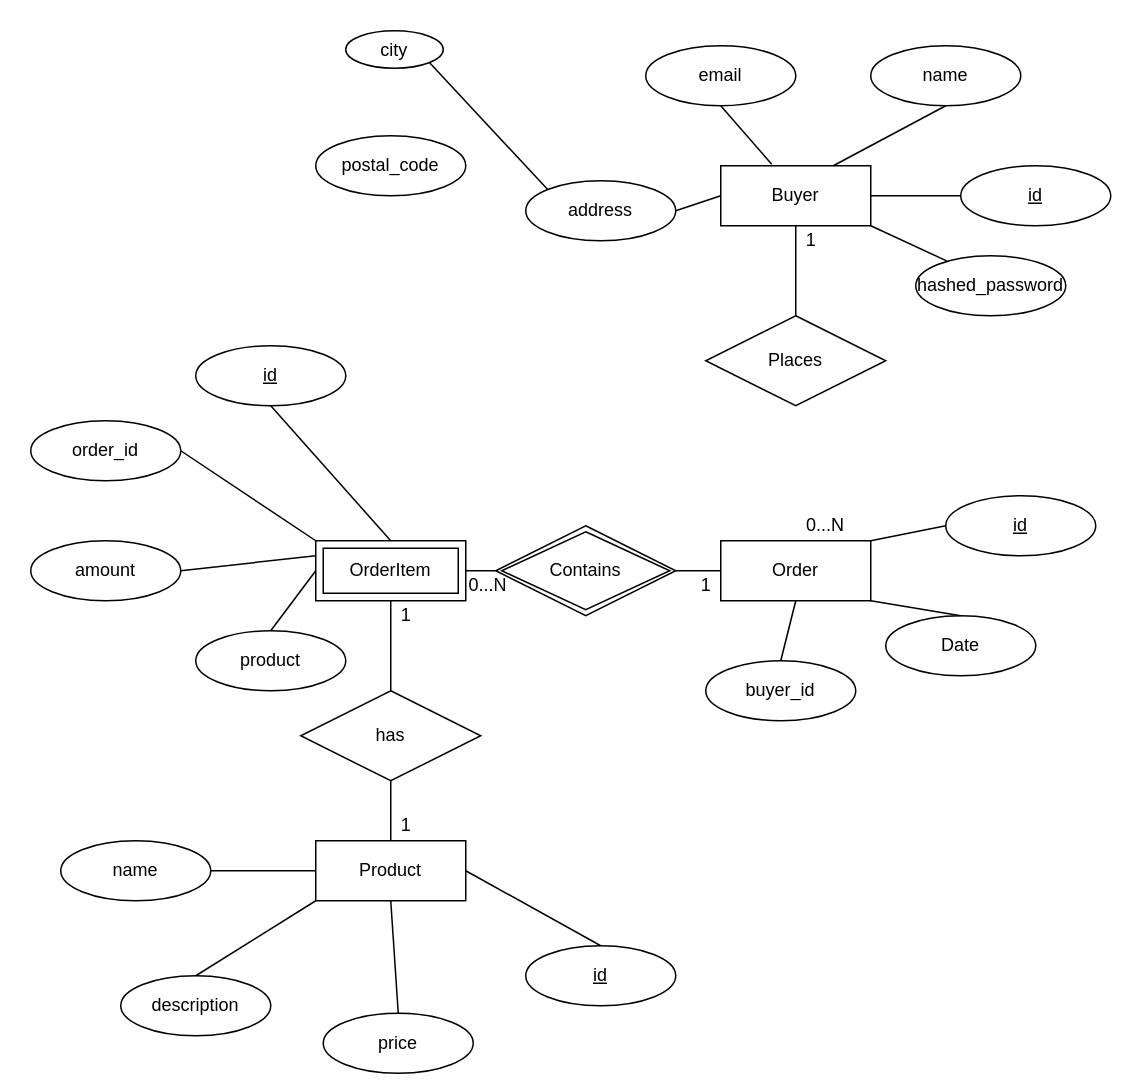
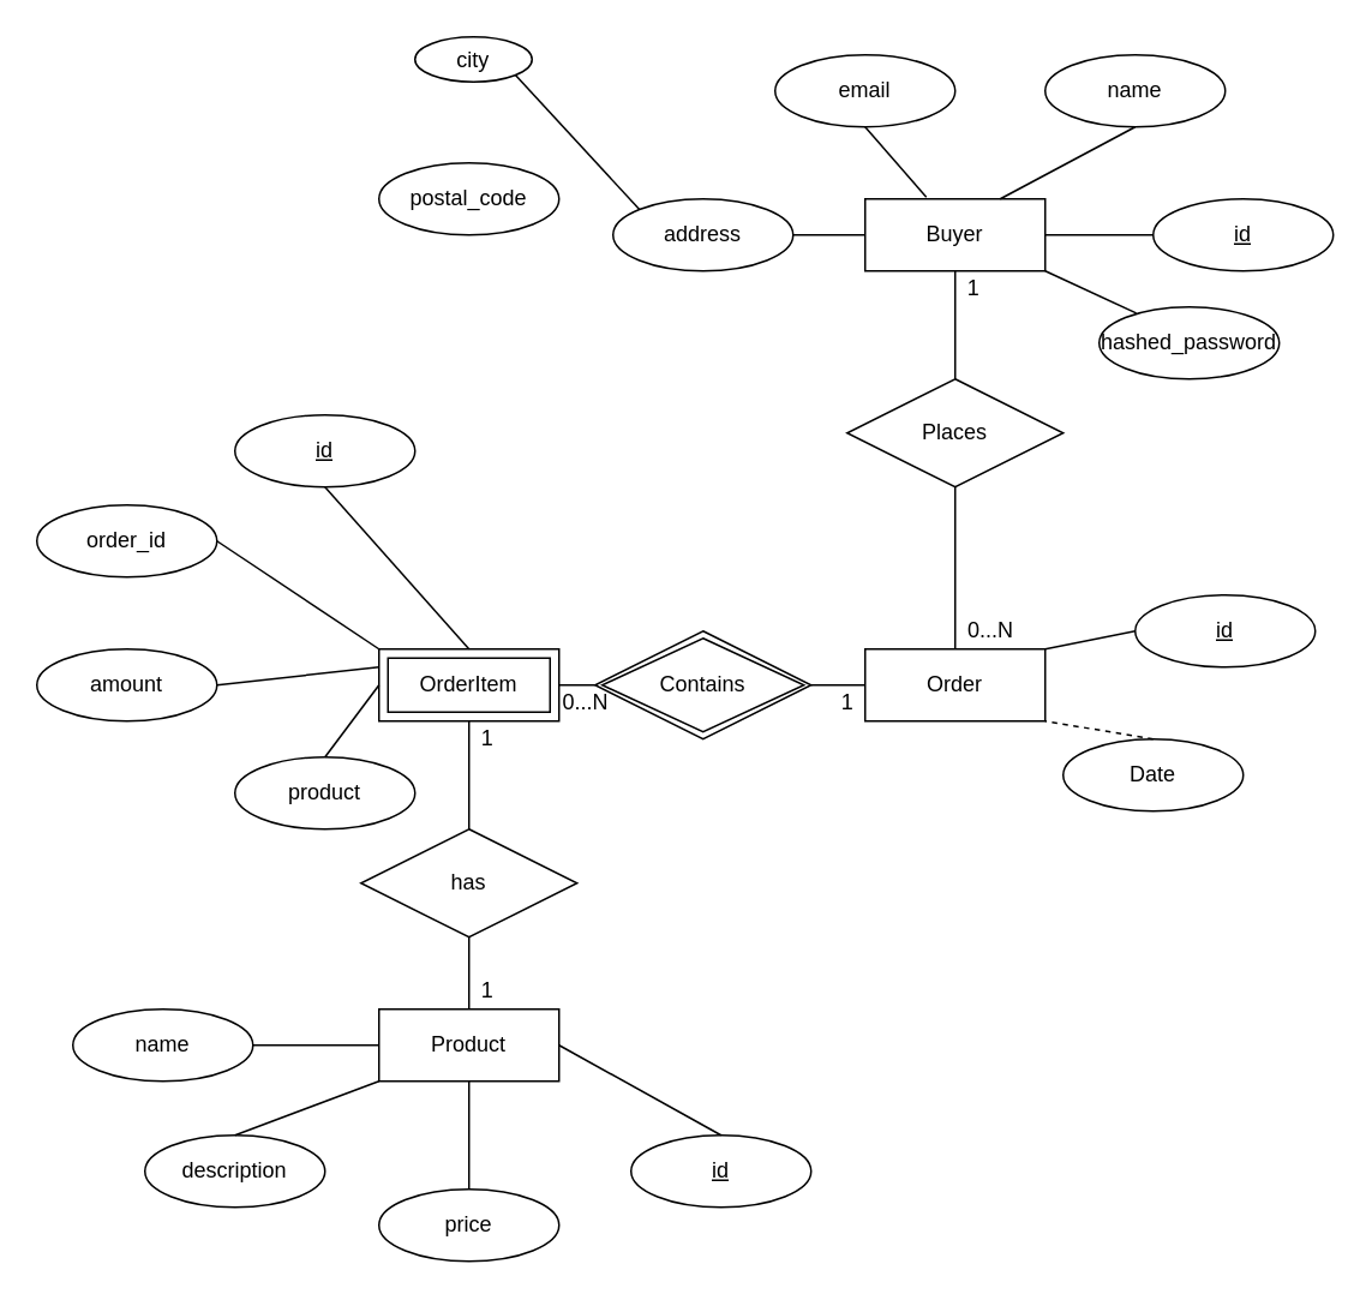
  <mxCell id="0" />
  <mxCell id="1" parent="0" />
  <mxCell id="2" value="OrderItem" style="shape=ext;margin=3;double=1;whiteSpace=wrap;html=1;align=center;" vertex="1" parent="1"><mxGeometry x="210" y="360" width="100" height="40" as="geometry" /></mxCell>
  <mxCell id="3" value="Order" style="whiteSpace=wrap;html=1;align=center;" vertex="1" parent="1"><mxGeometry x="480" y="360" width="100" height="40" as="geometry" /></mxCell>
  <mxCell id="4" value="Buyer" style="whiteSpace=wrap;html=1;align=center;" vertex="1" parent="1"><mxGeometry x="480" y="110" width="100" height="40" as="geometry" /></mxCell>
  <mxCell id="5" value="Product" style="whiteSpace=wrap;html=1;align=center;" vertex="1" parent="1"><mxGeometry x="210" y="560" width="100" height="40" as="geometry" /></mxCell>
  <mxCell id="6" value="has" style="shape=rhombus;perimeter=rhombusPerimeter;whiteSpace=wrap;html=1;align=center;" vertex="1" parent="1"><mxGeometry x="200" y="460" width="120" height="60" as="geometry" /></mxCell>
  <mxCell id="7" value="" style="endArrow=none;html=1;entryX=0.5;entryY=0;entryDx=0;entryDy=0;exitX=0.5;exitY=1;exitDx=0;exitDy=0;" edge="1" parent="1" source="6" target="5"><mxGeometry width="50" height="50" relative="1" as="geometry"><mxPoint x="370" y="370" as="sourcePoint" /><mxPoint x="420" y="320" as="targetPoint" /></mxGeometry></mxCell>
  <mxCell id="8" value="" style="endArrow=none;html=1;exitX=0.5;exitY=1;exitDx=0;exitDy=0;" edge="1" parent="1" source="2"><mxGeometry width="50" height="50" relative="1" as="geometry"><mxPoint x="490" y="400" as="sourcePoint" /><mxPoint x="260" y="460" as="targetPoint" /></mxGeometry></mxCell>
  <mxCell id="9" value="" style="endArrow=none;html=1;entryX=0;entryY=0.5;entryDx=0;entryDy=0;exitX=1;exitY=0.5;exitDx=0;exitDy=0;" edge="1" parent="1" source="14" target="3"><mxGeometry width="50" height="50" relative="1" as="geometry"><mxPoint x="455" y="410" as="sourcePoint" /><mxPoint x="420" y="320" as="targetPoint" /></mxGeometry></mxCell>
  <mxCell id="10" value="" style="endArrow=none;html=1;exitX=1;exitY=0.5;exitDx=0;exitDy=0;entryX=0;entryY=0.5;entryDx=0;entryDy=0;" edge="1" parent="1" source="2" target="14"><mxGeometry width="50" height="50" relative="1" as="geometry"><mxPoint x="370" y="370" as="sourcePoint" /><mxPoint x="330" y="410" as="targetPoint" /></mxGeometry></mxCell>
  <mxCell id="11" value="Places" style="shape=rhombus;perimeter=rhombusPerimeter;whiteSpace=wrap;html=1;align=center;" vertex="1" parent="1"><mxGeometry x="470" y="210" width="120" height="60" as="geometry" /></mxCell>
+ <mxCell id="12" value="" style="endArrow=none;html=1;entryX=0.5;entryY=1;entryDx=0;entryDy=0;exitX=0.5;exitY=0;exitDx=0;exitDy=0;" edge="1" parent="1" source="3" target="11"><mxGeometry width="50" height="50" relative="1" as="geometry"><mxPoint x="370" y="370" as="sourcePoint" /><mxPoint x="420" y="320" as="targetPoint" /></mxGeometry></mxCell>
  <mxCell id="13" value="" style="endArrow=none;html=1;entryX=0.5;entryY=1;entryDx=0;entryDy=0;exitX=0.5;exitY=0;exitDx=0;exitDy=0;" edge="1" parent="1" source="11" target="4"><mxGeometry width="50" height="50" relative="1" as="geometry"><mxPoint x="370" y="370" as="sourcePoint" /><mxPoint x="420" y="320" as="targetPoint" /></mxGeometry></mxCell>
  <mxCell id="14" value="Contains" style="shape=rhombus;double=1;perimeter=rhombusPerimeter;whiteSpace=wrap;html=1;align=center;" vertex="1" parent="1"><mxGeometry x="330" y="350" width="120" height="60" as="geometry" /></mxCell>
  <mxCell id="15" value="1" style="text;html=1;align=center;verticalAlign=middle;resizable=0;points=[];autosize=1;" vertex="1" parent="1"><mxGeometry x="260" y="400" width="20" height="20" as="geometry" /></mxCell>
  <mxCell id="16" value="1" style="text;html=1;align=center;verticalAlign=middle;resizable=0;points=[];autosize=1;" vertex="1" parent="1"><mxGeometry x="260" y="540" width="20" height="20" as="geometry" /></mxCell>
  <mxCell id="17" value="0...N" style="text;html=1;strokeColor=none;fillColor=none;align=center;verticalAlign=middle;whiteSpace=wrap;rounded=0;" vertex="1" parent="1"><mxGeometry x="310" y="380" width="30" height="20" as="geometry" /></mxCell>
  <mxCell id="18" value="1" style="text;html=1;align=center;verticalAlign=middle;resizable=0;points=[];autosize=1;" vertex="1" parent="1"><mxGeometry x="460" y="380" width="20" height="20" as="geometry" /></mxCell>
  <mxCell id="19" value="0...N" style="text;html=1;strokeColor=none;fillColor=none;align=center;verticalAlign=middle;whiteSpace=wrap;rounded=0;" vertex="1" parent="1"><mxGeometry x="530" y="340" width="40" height="20" as="geometry" /></mxCell>
  <mxCell id="20" value="1" style="text;html=1;align=center;verticalAlign=middle;resizable=0;points=[];autosize=1;" vertex="1" parent="1"><mxGeometry x="530" y="150" width="20" height="20" as="geometry" /></mxCell>
  <mxCell id="21" value="name" style="ellipse;whiteSpace=wrap;html=1;align=center;" vertex="1" parent="1"><mxGeometry x="40" y="560" width="100" height="40" as="geometry" /></mxCell>
- <mxCell id="22" value="description" style="ellipse;whiteSpace=wrap;html=1;align=center;" vertex="1" parent="1"><mxGeometry x="80" y="650" width="100" height="40" as="geometry" /></mxCell>
- <mxCell id="23" value="price" style="ellipse;whiteSpace=wrap;html=1;align=center;" vertex="1" parent="1"><mxGeometry x="215" y="675" width="100" height="40" as="geometry" /></mxCell>
+ <mxCell id="22" value="description" style="ellipse;whiteSpace=wrap;html=1;align=center;" vertex="1" parent="1"><mxGeometry x="80" y="630" width="100" height="40" as="geometry" /></mxCell>
+ <mxCell id="23" value="price" style="ellipse;whiteSpace=wrap;html=1;align=center;" vertex="1" parent="1"><mxGeometry x="210" y="660" width="100" height="40" as="geometry" /></mxCell>
  <mxCell id="24" value="id" style="ellipse;whiteSpace=wrap;html=1;align=center;fontStyle=4;" vertex="1" parent="1"><mxGeometry x="350" y="630" width="100" height="40" as="geometry" /></mxCell>
  <mxCell id="25" value="" style="endArrow=none;html=1;exitX=1;exitY=0.5;exitDx=0;exitDy=0;entryX=0;entryY=0.5;entryDx=0;entryDy=0;" edge="1" parent="1" source="21" target="5"><mxGeometry width="50" height="50" relative="1" as="geometry"><mxPoint x="430" y="450" as="sourcePoint" /><mxPoint x="480" y="400" as="targetPoint" /></mxGeometry></mxCell>
  <mxCell id="26" value="" style="endArrow=none;html=1;exitX=0.5;exitY=0;exitDx=0;exitDy=0;entryX=0;entryY=1;entryDx=0;entryDy=0;" edge="1" parent="1" source="22" target="5"><mxGeometry width="50" height="50" relative="1" as="geometry"><mxPoint x="430" y="450" as="sourcePoint" /><mxPoint x="480" y="400" as="targetPoint" /></mxGeometry></mxCell>
  <mxCell id="27" value="" style="endArrow=none;html=1;entryX=0.5;entryY=1;entryDx=0;entryDy=0;exitX=0.5;exitY=0;exitDx=0;exitDy=0;" edge="1" parent="1" source="23" target="5"><mxGeometry width="50" height="50" relative="1" as="geometry"><mxPoint x="240" y="660" as="sourcePoint" /><mxPoint x="290" y="610" as="targetPoint" /></mxGeometry></mxCell>
  <mxCell id="28" value="" style="endArrow=none;html=1;exitX=1;exitY=0.5;exitDx=0;exitDy=0;entryX=0.5;entryY=0;entryDx=0;entryDy=0;" edge="1" parent="1" source="5" target="24"><mxGeometry width="50" height="50" relative="1" as="geometry"><mxPoint x="350" y="620" as="sourcePoint" /><mxPoint x="400" y="570" as="targetPoint" /></mxGeometry></mxCell>
  <mxCell id="29" value="product" style="ellipse;whiteSpace=wrap;html=1;align=center;" vertex="1" parent="1"><mxGeometry x="130" y="420" width="100" height="40" as="geometry" /></mxCell>
  <mxCell id="30" value="amount" style="ellipse;whiteSpace=wrap;html=1;align=center;" vertex="1" parent="1"><mxGeometry x="20" y="360" width="100" height="40" as="geometry" /></mxCell>
  <mxCell id="31" value="id" style="ellipse;whiteSpace=wrap;html=1;align=center;fontStyle=4;" vertex="1" parent="1"><mxGeometry x="130" y="230" width="100" height="40" as="geometry" /></mxCell>
  <mxCell id="32" value="" style="endArrow=none;html=1;entryX=0.5;entryY=1;entryDx=0;entryDy=0;exitX=0.5;exitY=0;exitDx=0;exitDy=0;" edge="1" parent="1" source="2" target="31"><mxGeometry width="50" height="50" relative="1" as="geometry"><mxPoint x="430" y="450" as="sourcePoint" /><mxPoint x="480" y="400" as="targetPoint" /></mxGeometry></mxCell>
  <mxCell id="33" value="" style="endArrow=none;html=1;exitX=0;exitY=0;exitDx=0;exitDy=0;entryX=1;entryY=0.5;entryDx=0;entryDy=0;" edge="1" parent="1" source="2"><mxGeometry width="50" height="50" relative="1" as="geometry"><mxPoint x="160" y="370" as="sourcePoint" /><mxPoint x="120" y="300" as="targetPoint" /></mxGeometry></mxCell>
  <mxCell id="34" value="" style="endArrow=none;html=1;entryX=0;entryY=0.25;entryDx=0;entryDy=0;exitX=1;exitY=0.5;exitDx=0;exitDy=0;" edge="1" parent="1" source="30" target="2"><mxGeometry width="50" height="50" relative="1" as="geometry"><mxPoint x="140" y="410" as="sourcePoint" /><mxPoint x="190" y="360" as="targetPoint" /></mxGeometry></mxCell>
  <mxCell id="35" value="" style="endArrow=none;html=1;exitX=0.5;exitY=0;exitDx=0;exitDy=0;" edge="1" parent="1" source="29"><mxGeometry width="50" height="50" relative="1" as="geometry"><mxPoint x="160" y="430" as="sourcePoint" /><mxPoint x="210" y="380" as="targetPoint" /></mxGeometry></mxCell>
  <mxCell id="36" value="id" style="ellipse;whiteSpace=wrap;html=1;align=center;fontStyle=4;" vertex="1" parent="1"><mxGeometry x="630" y="330" width="100" height="40" as="geometry" /></mxCell>
  <mxCell id="37" value="Date" style="ellipse;whiteSpace=wrap;html=1;align=center;" vertex="1" parent="1"><mxGeometry x="590" y="410" width="100" height="40" as="geometry" /></mxCell>
- <mxCell id="38" value="buyer_id" style="ellipse;whiteSpace=wrap;html=1;align=center;" vertex="1" parent="1"><mxGeometry x="470" y="440" width="100" height="40" as="geometry" /></mxCell>
- <mxCell id="39" value="" style="endArrow=none;html=1;entryX=0.5;entryY=1;entryDx=0;entryDy=0;exitX=0.5;exitY=0;exitDx=0;exitDy=0;" edge="1" parent="1" source="38" target="3"><mxGeometry width="50" height="50" relative="1" as="geometry"><mxPoint x="600" y="530" as="sourcePoint" /><mxPoint x="650" y="480" as="targetPoint" /></mxGeometry></mxCell>
- <mxCell id="40" value="" style="endArrow=none;html=1;entryX=1;entryY=1;entryDx=0;entryDy=0;exitX=0.5;exitY=0;exitDx=0;exitDy=0;" edge="1" parent="1" source="37" target="3"><mxGeometry width="50" height="50" relative="1" as="geometry"><mxPoint x="620" y="550" as="sourcePoint" /><mxPoint x="670" y="500" as="targetPoint" /></mxGeometry></mxCell>
+ <mxCell id="40" value="" style="endArrow=none;html=1;entryX=1;entryY=1;entryDx=0;entryDy=0;exitX=0.5;exitY=0;exitDx=0;exitDy=0;dashed=1;" edge="1" parent="1" source="37" target="3"><mxGeometry width="50" height="50" relative="1" as="geometry"><mxPoint x="620" y="550" as="sourcePoint" /><mxPoint x="670" y="500" as="targetPoint" /></mxGeometry></mxCell>
  <mxCell id="41" value="" style="endArrow=none;html=1;exitX=1;exitY=0;exitDx=0;exitDy=0;entryX=0;entryY=0.5;entryDx=0;entryDy=0;" edge="1" parent="1" source="3" target="36"><mxGeometry width="50" height="50" relative="1" as="geometry"><mxPoint x="630" y="310" as="sourcePoint" /><mxPoint x="680" y="260" as="targetPoint" /></mxGeometry></mxCell>
- <mxCell id="42" value="address" style="ellipse;whiteSpace=wrap;html=1;align=center;" vertex="1" parent="1"><mxGeometry x="350" y="120" width="100" height="40" as="geometry" /></mxCell>
+ <mxCell id="42" value="address" style="ellipse;whiteSpace=wrap;html=1;align=center;" vertex="1" parent="1"><mxGeometry x="340" y="110" width="100" height="40" as="geometry" /></mxCell>
  <mxCell id="43" value="email" style="ellipse;whiteSpace=wrap;html=1;align=center;" vertex="1" parent="1"><mxGeometry x="430" y="30" width="100" height="40" as="geometry" /></mxCell>
  <mxCell id="44" value="id" style="ellipse;whiteSpace=wrap;html=1;align=center;fontStyle=4;" vertex="1" parent="1"><mxGeometry x="640" y="110" width="100" height="40" as="geometry" /></mxCell>
  <mxCell id="45" value="name" style="ellipse;whiteSpace=wrap;html=1;align=center;" vertex="1" parent="1"><mxGeometry x="580" y="30" width="100" height="40" as="geometry" /></mxCell>
  <mxCell id="46" value="order_id" style="ellipse;whiteSpace=wrap;html=1;align=center;" vertex="1" parent="1"><mxGeometry x="20" y="280" width="100" height="40" as="geometry" /></mxCell>
  <mxCell id="47" value="postal_code" style="ellipse;whiteSpace=wrap;html=1;align=center;" vertex="1" parent="1"><mxGeometry x="210" y="90" width="100" height="40" as="geometry" /></mxCell>
  <mxCell id="48" value="city" style="ellipse;whiteSpace=wrap;html=1;align=center;" vertex="1" parent="1"><mxGeometry x="230" y="20" width="65" height="25" as="geometry" /></mxCell>
  <mxCell id="49" value="" style="endArrow=none;html=1;entryX=0;entryY=0.5;entryDx=0;entryDy=0;exitX=1;exitY=0.5;exitDx=0;exitDy=0;" edge="1" parent="1" source="4" target="44"><mxGeometry width="50" height="50" relative="1" as="geometry"><mxPoint x="570" y="120" as="sourcePoint" /><mxPoint x="620" y="70" as="targetPoint" /></mxGeometry></mxCell>
  <mxCell id="50" value="" style="endArrow=none;html=1;entryX=0;entryY=0.5;entryDx=0;entryDy=0;exitX=1;exitY=0.5;exitDx=0;exitDy=0;" edge="1" parent="1" source="42" target="4"><mxGeometry width="50" height="50" relative="1" as="geometry"><mxPoint x="100" y="140" as="sourcePoint" /><mxPoint x="150" y="90" as="targetPoint" /></mxGeometry></mxCell>
  <mxCell id="51" value="" style="endArrow=none;html=1;entryX=0.75;entryY=0;entryDx=0;entryDy=0;exitX=0.5;exitY=1;exitDx=0;exitDy=0;" edge="1" parent="1" source="45" target="4"><mxGeometry width="50" height="50" relative="1" as="geometry"><mxPoint x="360" y="60" as="sourcePoint" /><mxPoint x="410" y="10" as="targetPoint" /></mxGeometry></mxCell>
  <mxCell id="52" value="" style="endArrow=none;html=1;entryX=0.34;entryY=-0.025;entryDx=0;entryDy=0;entryPerimeter=0;exitX=0.5;exitY=1;exitDx=0;exitDy=0;" edge="1" parent="1" source="43" target="4"><mxGeometry width="50" height="50" relative="1" as="geometry"><mxPoint x="350" y="100" as="sourcePoint" /><mxPoint x="400" y="50" as="targetPoint" /></mxGeometry></mxCell>
  <mxCell id="53" value="" style="endArrow=none;html=1;exitX=1;exitY=1;exitDx=0;exitDy=0;entryX=0;entryY=0;entryDx=0;entryDy=0;" edge="1" parent="1" source="48" target="42"><mxGeometry width="50" height="50" relative="1" as="geometry"><mxPoint x="320" y="100" as="sourcePoint" /><mxPoint x="370" y="50" as="targetPoint" /></mxGeometry></mxCell>
  <mxCell id="54" value="hashed_password" style="ellipse;whiteSpace=wrap;html=1;align=center;" vertex="1" parent="1"><mxGeometry x="610" y="170" width="100" height="40" as="geometry" /></mxCell>
  <mxCell id="55" value="" style="endArrow=none;html=1;entryX=1;entryY=1;entryDx=0;entryDy=0;exitX=0.206;exitY=0.086;exitDx=0;exitDy=0;exitPerimeter=0;" edge="1" parent="1" source="54" target="4"><mxGeometry width="50" height="50" relative="1" as="geometry"><mxPoint x="620" y="280" as="sourcePoint" /><mxPoint x="670" y="230" as="targetPoint" /></mxGeometry></mxCell>
